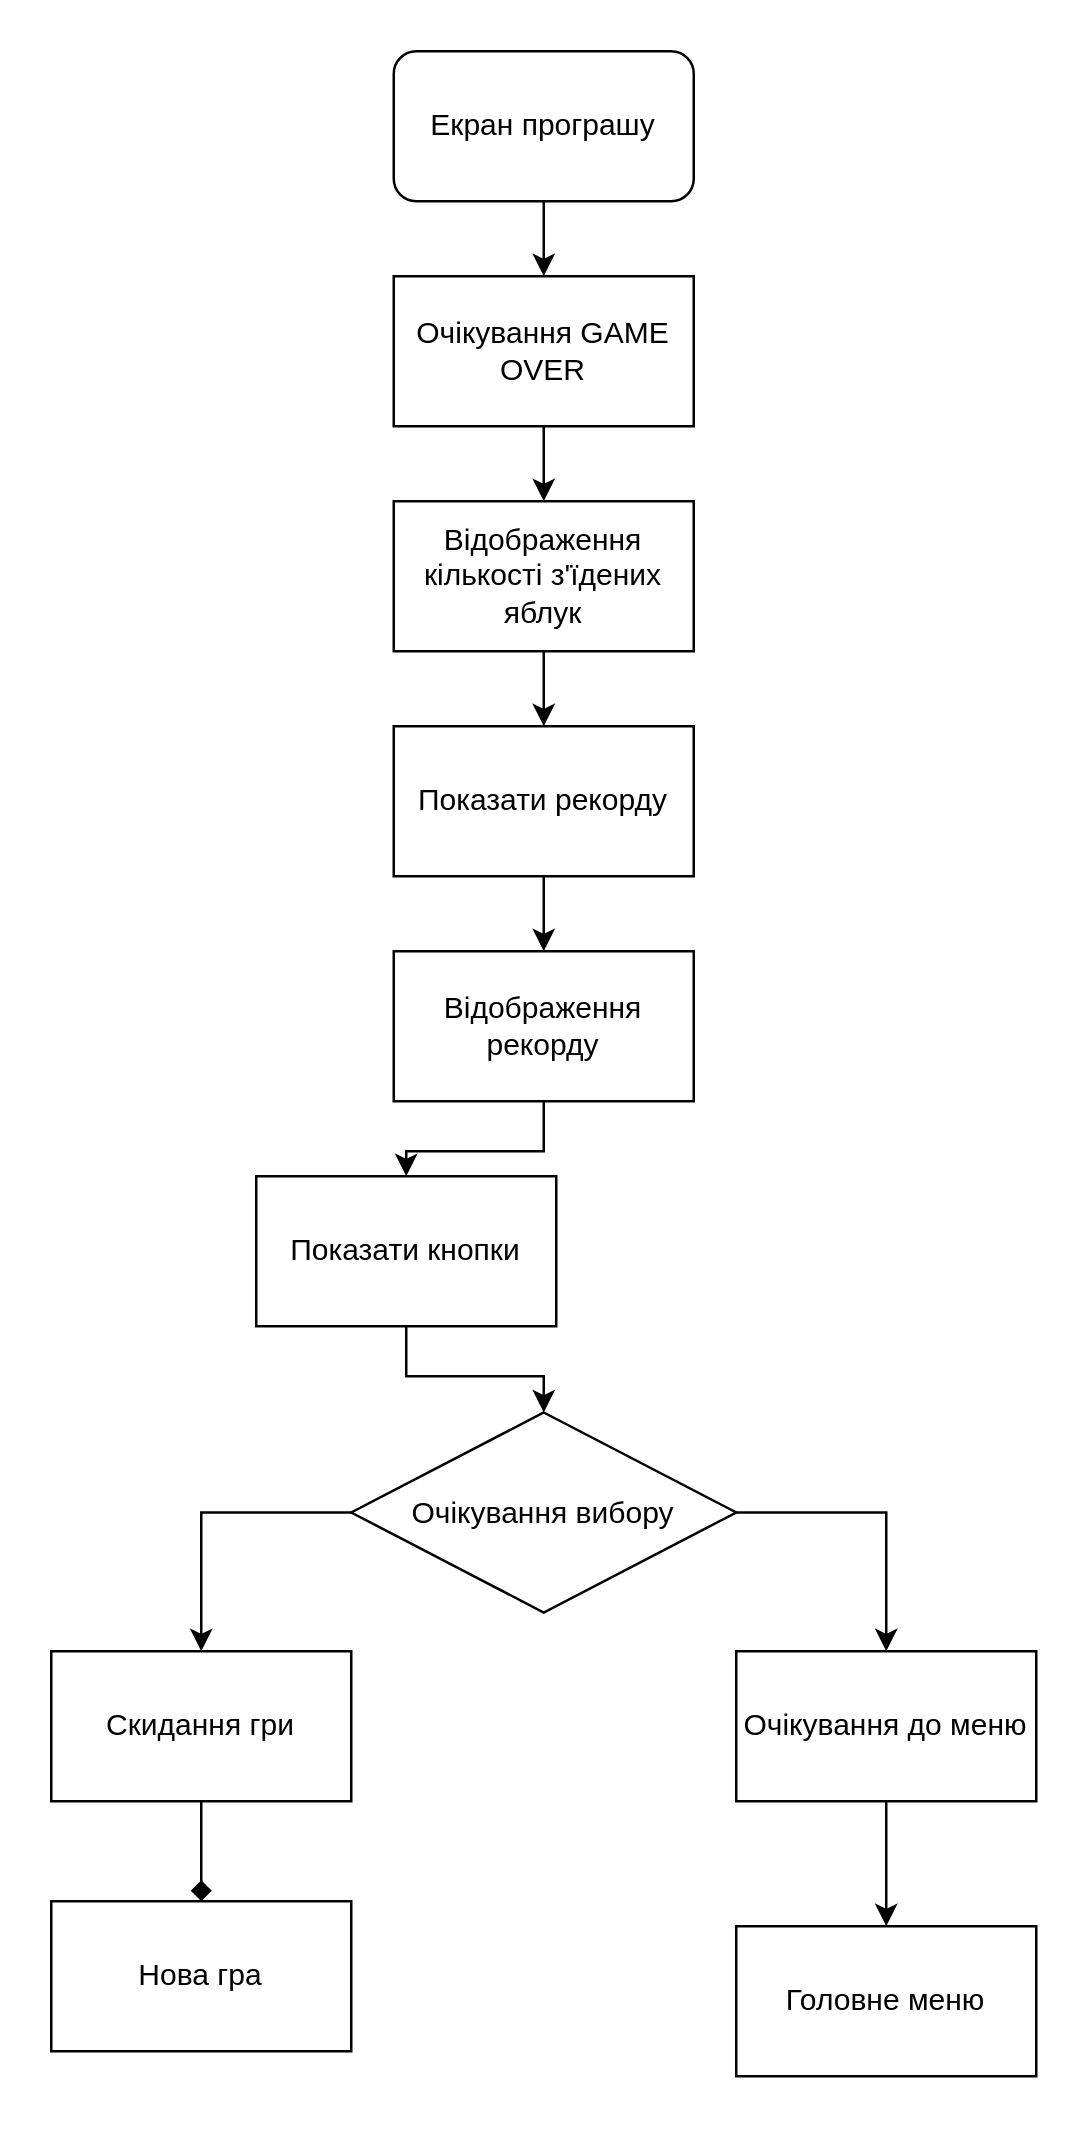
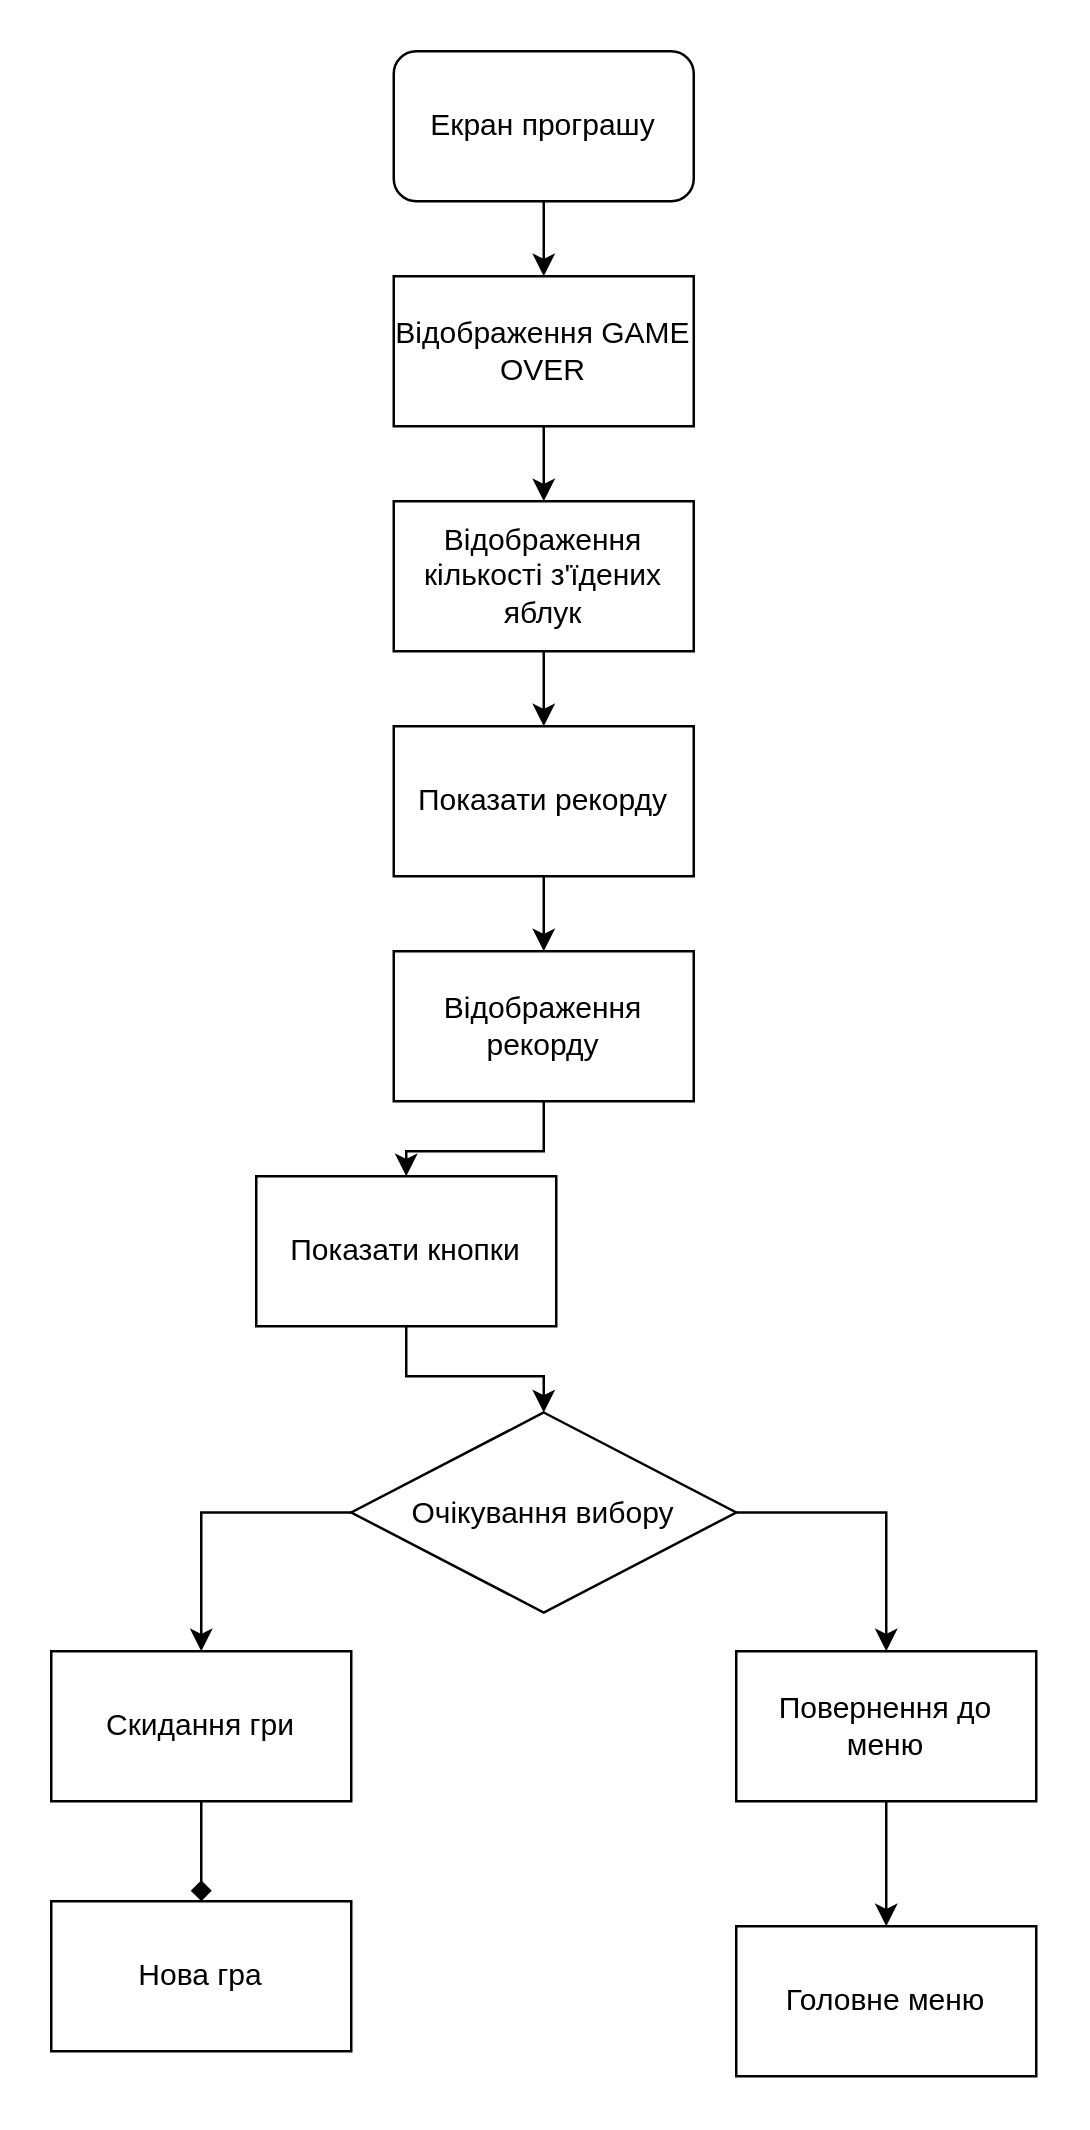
  <mxCell id="0" />
  <mxCell id="1" parent="0" />
  <mxCell id="2" style="edgeStyle=orthogonalEdgeStyle;rounded=0;orthogonalLoop=1;jettySize=auto;html=1;" edge="1" parent="1" source="3" target="5"><mxGeometry relative="1" as="geometry" /></mxCell>
  <mxCell id="3" value="&lt;font style=&quot;vertical-align: inherit;&quot;&gt;&lt;font style=&quot;vertical-align: inherit;&quot;&gt;Екран програшу&lt;/font&gt;&lt;/font&gt;" style="rounded=1;whiteSpace=wrap;html=1;" vertex="1" parent="1"><mxGeometry x="157" y="20" width="120" height="60" as="geometry" /></mxCell>
  <mxCell id="4" style="edgeStyle=orthogonalEdgeStyle;rounded=0;orthogonalLoop=1;jettySize=auto;html=1;" edge="1" parent="1" source="5" target="9"><mxGeometry relative="1" as="geometry" /></mxCell>
- <mxCell id="5" value="&lt;font style=&quot;vertical-align: inherit;&quot;&gt;&lt;font style=&quot;vertical-align: inherit;&quot;&gt;Очікування GAME OVER&lt;/font&gt;&lt;/font&gt;" style="rounded=0;whiteSpace=wrap;html=1;" vertex="1" parent="1"><mxGeometry x="157" y="110" width="120" height="60" as="geometry" /></mxCell>
+ <mxCell id="5" value="&lt;font style=&quot;vertical-align: inherit;&quot;&gt;&lt;font style=&quot;vertical-align: inherit;&quot;&gt;Відображення GAME OVER&lt;/font&gt;&lt;/font&gt;" style="rounded=0;whiteSpace=wrap;html=1;" vertex="1" parent="1"><mxGeometry x="157" y="110" width="120" height="60" as="geometry" /></mxCell>
  <mxCell id="6" style="edgeStyle=orthogonalEdgeStyle;rounded=0;orthogonalLoop=1;jettySize=auto;html=1;entryX=0.5;entryY=0;entryDx=0;entryDy=0;" edge="1" parent="1" source="7" target="11"><mxGeometry relative="1" as="geometry" /></mxCell>
  <mxCell id="7" value="&lt;font style=&quot;vertical-align: inherit;&quot;&gt;&lt;font style=&quot;vertical-align: inherit;&quot;&gt;Показати рекорду&lt;/font&gt;&lt;/font&gt;" style="rounded=0;whiteSpace=wrap;html=1;" vertex="1" parent="1"><mxGeometry x="157" y="290" width="120" height="60" as="geometry" /></mxCell>
  <mxCell id="8" style="edgeStyle=orthogonalEdgeStyle;rounded=0;orthogonalLoop=1;jettySize=auto;html=1;entryX=0.5;entryY=0;entryDx=0;entryDy=0;" edge="1" parent="1" source="9" target="7"><mxGeometry relative="1" as="geometry" /></mxCell>
  <mxCell id="9" value="&lt;font style=&quot;vertical-align: inherit;&quot;&gt;&lt;font style=&quot;vertical-align: inherit;&quot;&gt;Відображення кількості з'їдених яблук&lt;/font&gt;&lt;/font&gt;" style="rounded=0;whiteSpace=wrap;html=1;" vertex="1" parent="1"><mxGeometry x="157" y="200" width="120" height="60" as="geometry" /></mxCell>
  <mxCell id="10" style="edgeStyle=orthogonalEdgeStyle;rounded=0;orthogonalLoop=1;jettySize=auto;html=1;entryX=0.5;entryY=0;entryDx=0;entryDy=0;" edge="1" parent="1" source="11" target="13"><mxGeometry relative="1" as="geometry" /></mxCell>
  <mxCell id="11" value="&lt;font style=&quot;vertical-align: inherit;&quot;&gt;&lt;font style=&quot;vertical-align: inherit;&quot;&gt;Відображення рекорду&lt;/font&gt;&lt;/font&gt;" style="rounded=0;whiteSpace=wrap;html=1;" vertex="1" parent="1"><mxGeometry x="157" y="380" width="120" height="60" as="geometry" /></mxCell>
  <mxCell id="12" style="edgeStyle=orthogonalEdgeStyle;rounded=0;orthogonalLoop=1;jettySize=auto;html=1;entryX=0.5;entryY=0;entryDx=0;entryDy=0;" edge="1" parent="1" source="13" target="16"><mxGeometry relative="1" as="geometry" /></mxCell>
  <mxCell id="13" value="&lt;font style=&quot;vertical-align: inherit;&quot;&gt;&lt;font style=&quot;vertical-align: inherit;&quot;&gt;Показати кнопки&lt;/font&gt;&lt;/font&gt;" style="rounded=0;whiteSpace=wrap;html=1;" vertex="1" parent="1"><mxGeometry x="102" y="470" width="120" height="60" as="geometry" /></mxCell>
  <mxCell id="14" style="edgeStyle=orthogonalEdgeStyle;rounded=0;orthogonalLoop=1;jettySize=auto;html=1;entryX=0.5;entryY=0;entryDx=0;entryDy=0;" edge="1" parent="1" source="16" target="18"><mxGeometry relative="1" as="geometry"><Array as="points"><mxPoint x="80" y="605" /></Array></mxGeometry></mxCell>
  <mxCell id="15" style="edgeStyle=orthogonalEdgeStyle;rounded=0;orthogonalLoop=1;jettySize=auto;html=1;entryX=0.5;entryY=0;entryDx=0;entryDy=0;exitX=1;exitY=0.5;exitDx=0;exitDy=0;" edge="1" parent="1" source="16" target="21"><mxGeometry relative="1" as="geometry" /></mxCell>
  <mxCell id="16" value="&lt;font style=&quot;vertical-align: inherit;&quot;&gt;&lt;font style=&quot;vertical-align: inherit;&quot;&gt;Очікування вибору&lt;/font&gt;&lt;/font&gt;" style="rhombus;whiteSpace=wrap;html=1;" vertex="1" parent="1"><mxGeometry x="140" y="564.5" width="154" height="80" as="geometry" /></mxCell>
  <mxCell id="17" style="edgeStyle=orthogonalEdgeStyle;rounded=0;orthogonalLoop=1;jettySize=auto;html=1;entryX=0.5;entryY=0;entryDx=0;entryDy=0;endArrow=diamond;" edge="1" parent="1" source="18" target="19"><mxGeometry relative="1" as="geometry" /></mxCell>
  <mxCell id="18" value="&lt;font style=&quot;vertical-align: inherit;&quot;&gt;&lt;font style=&quot;vertical-align: inherit;&quot;&gt;Скидання гри&lt;/font&gt;&lt;/font&gt;" style="rounded=0;whiteSpace=wrap;html=1;" vertex="1" parent="1"><mxGeometry x="20" y="660" width="120" height="60" as="geometry" /></mxCell>
  <mxCell id="19" value="&lt;font style=&quot;vertical-align: inherit;&quot;&gt;&lt;font style=&quot;vertical-align: inherit;&quot;&gt;Нова гра&lt;/font&gt;&lt;/font&gt;" style="rounded=0;whiteSpace=wrap;html=1;" vertex="1" parent="1"><mxGeometry x="20" y="760" width="120" height="60" as="geometry" /></mxCell>
  <mxCell id="20" style="edgeStyle=orthogonalEdgeStyle;rounded=0;orthogonalLoop=1;jettySize=auto;html=1;entryX=0.5;entryY=0;entryDx=0;entryDy=0;" edge="1" parent="1" source="21" target="22"><mxGeometry relative="1" as="geometry" /></mxCell>
- <mxCell id="21" value="&lt;font style=&quot;vertical-align: inherit;&quot;&gt;&lt;font style=&quot;vertical-align: inherit;&quot;&gt;Очікування до меню&lt;/font&gt;&lt;/font&gt;" style="rounded=0;whiteSpace=wrap;html=1;" vertex="1" parent="1"><mxGeometry x="294" y="660" width="120" height="60" as="geometry" /></mxCell>
+ <mxCell id="21" value="&lt;font style=&quot;vertical-align: inherit;&quot;&gt;&lt;font style=&quot;vertical-align: inherit;&quot;&gt;Повернення до меню&lt;/font&gt;&lt;/font&gt;" style="rounded=0;whiteSpace=wrap;html=1;" vertex="1" parent="1"><mxGeometry x="294" y="660" width="120" height="60" as="geometry" /></mxCell>
  <mxCell id="22" value="&lt;font style=&quot;vertical-align: inherit;&quot;&gt;&lt;font style=&quot;vertical-align: inherit;&quot;&gt;Головне меню&lt;/font&gt;&lt;/font&gt;" style="rounded=0;whiteSpace=wrap;html=1;" vertex="1" parent="1"><mxGeometry x="294" y="770" width="120" height="60" as="geometry" /></mxCell>
